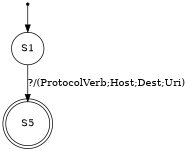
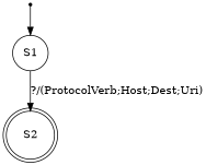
  digraph {
    S00 [shape=point]
    n2 [label=S1 shape=circle]
-   n3 [label=S5 shape=doublecircle]
+   n3 [label=S2 shape=doublecircle]
    S00 -> n2
    n2 -> n3 [label="?/(ProtocolVerb;Host;Dest;Uri)"]
  }
